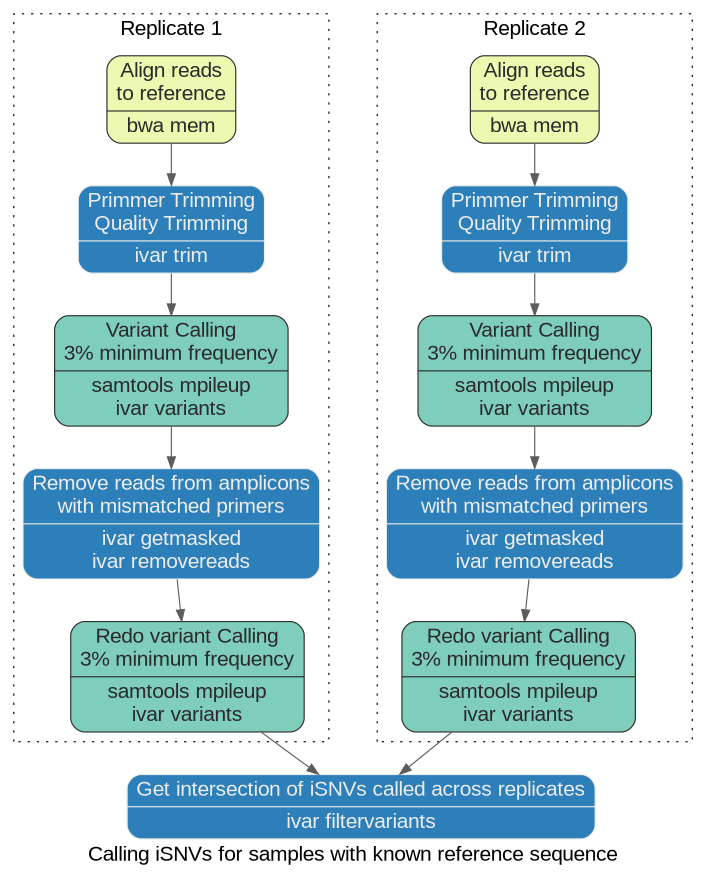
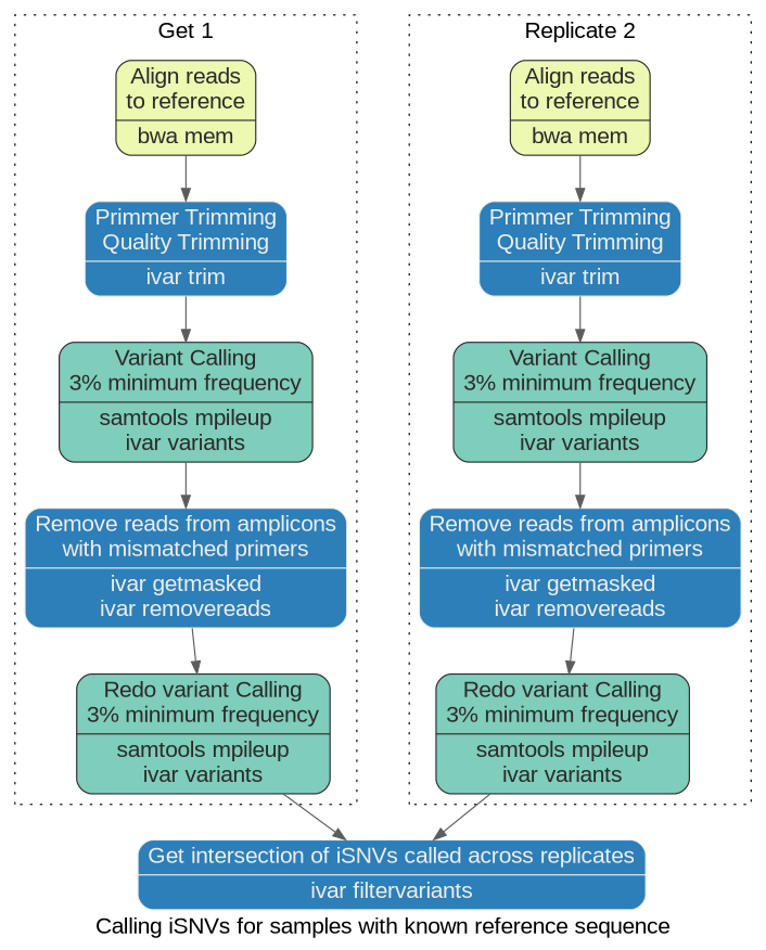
  digraph {
    fontname=arial
    fontsize=18
    label="Calling iSNVs for samples with known reference sequence"
    nodesep=0.8
    node [color="#2b2b2b" fillcolor="/ylgnbu3/3" fontcolor="#2b2b2b" fontname=arial fontsize=18 shape=Mrecord style="filled,solid"]
    edge [color="#5c5c5c"]
    n1 [fillcolor="/ylgnbu3/1" label="{Align reads\nto reference | bwa mem}"]
    n2 [color="#ececec" fontcolor="#ececec" label="{Primmer Trimming\nQuality Trimming | ivar trim}"]
    n3 [fillcolor="/ylgnbu3/2" label="{Variant Calling\n3% minimum frequency | samtools mpileup\nivar variants}"]
    n4 [color="#ececec" fontcolor="#ececec" label="{Remove reads from amplicons\nwith mismatched primers | ivar getmasked\nivar removereads}"]
    n5 [fillcolor="/ylgnbu3/2" label="{Redo variant Calling\n3% minimum frequency | samtools mpileup\nivar variants}"]
    n6 [fillcolor="/ylgnbu3/1" label="{Align reads\nto reference | bwa mem}"]
    n7 [color="#ececec" fontcolor="#ececec" label="{Primmer Trimming\nQuality Trimming | ivar trim}"]
    n8 [fillcolor="/ylgnbu3/2" label="{Variant Calling\n3% minimum frequency | samtools mpileup\nivar variants}"]
    n9 [color="#ececec" fontcolor="#ececec" label="{Remove reads from amplicons\nwith mismatched primers | ivar getmasked\nivar removereads}"]
    n10 [fillcolor="/ylgnbu3/2" label="{Redo variant Calling\n3% minimum frequency | samtools mpileup\nivar variants}"]
    n11 [color="#ececec" fontcolor="#ececec" label="{Get intersection of iSNVs called across replicates | ivar filtervariants}"]
    subgraph cluster_1 {
-     label="Replicate 1"
+     label="Get 1"
      style=dotted
      n1
      n2
      n3
      n4
      n5
    }
    subgraph cluster_2 {
      label="Replicate 2"
      style=dotted
      n6
      n7
      n8
      n9
      n10
    }
    subgraph sub_3 {
      n11
    }
    n1 -> n2
    n2 -> n3
    n3 -> n4
    n4 -> n5
    n5 -> n11
    n6 -> n7
    n7 -> n8
    n8 -> n9
    n9 -> n10
    n10 -> n11
  }
